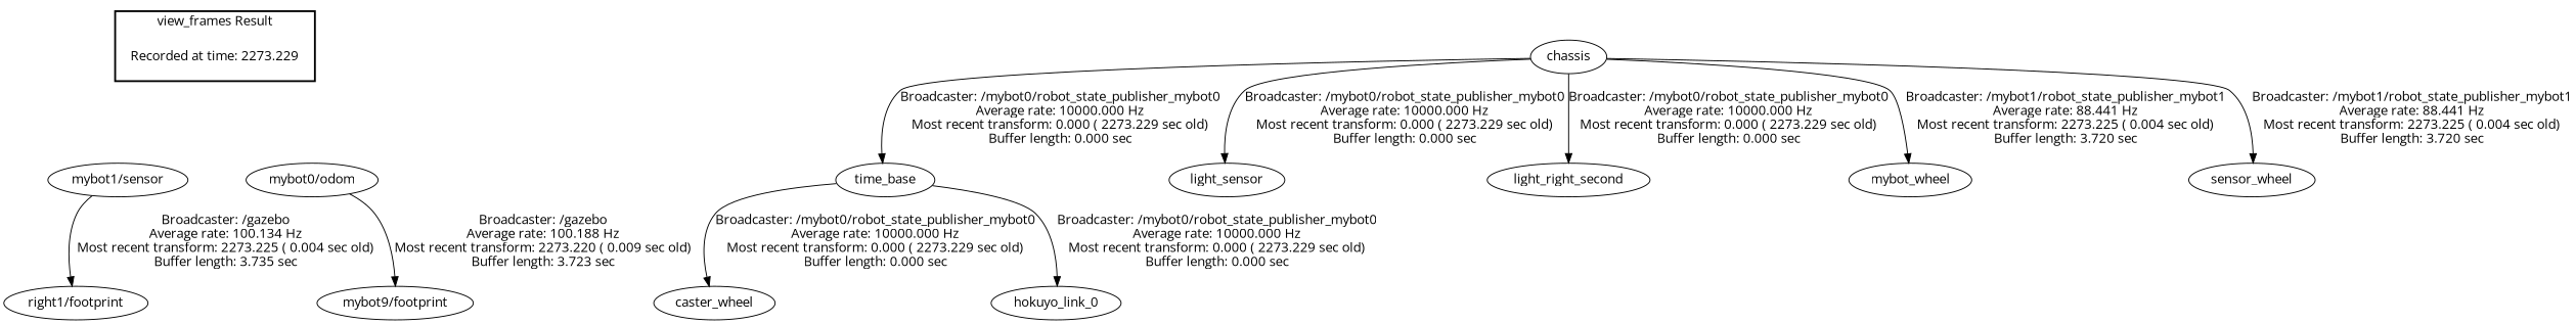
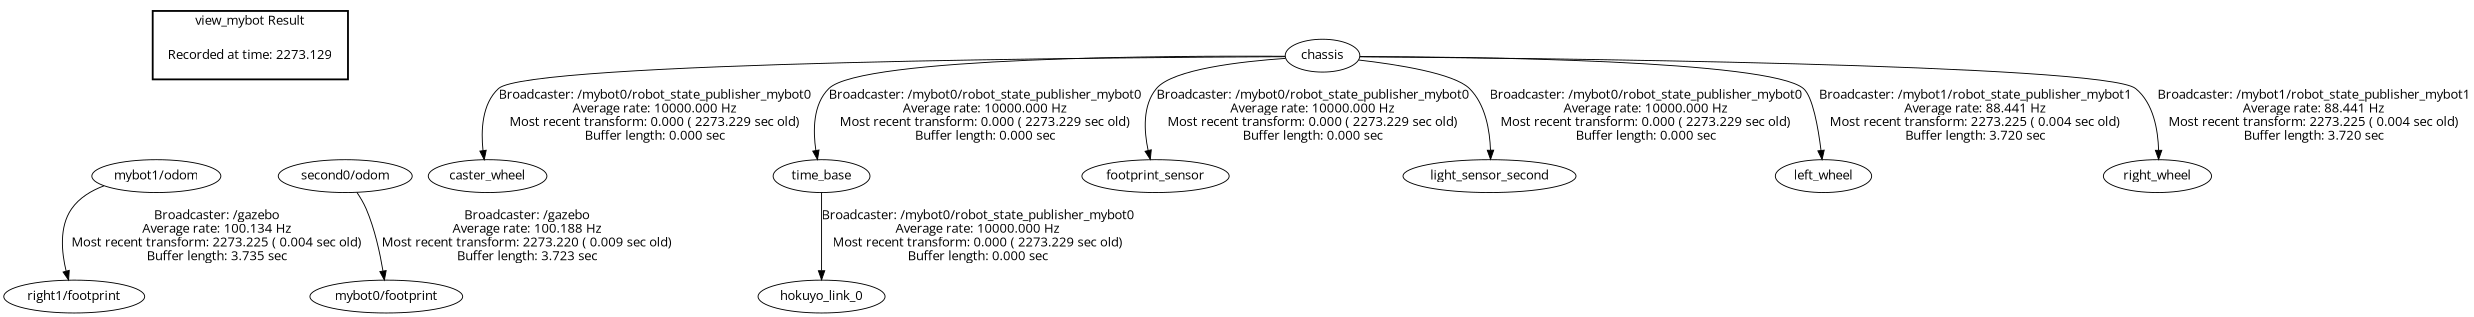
  digraph {
    fontname="Open Sans"
    node [fontname="Open Sans"]
    edge [fontname="Open Sans"]
-   "Recorded at time: 2273.229" [shape=plaintext]
-   "mybot1/odom" [label="mybot1/sensor"]
-   "mybot0/odom"
+   "Recorded at time: 2273.229" [shape=plaintext label="Recorded at time: 2273.129"]
+   "mybot1/odom"
+   "mybot0/odom" [label="second0/odom"]
    chassis
    caster_wheel
    n6 [label=time_base]
-   light_sensor
-   light_sensor_second [label=light_right_second]
-   left_wheel [label=mybot_wheel]
-   right_wheel [label=sensor_wheel]
+   light_sensor [label=footprint_sensor]
+   light_sensor_second
+   left_wheel
+   right_wheel
    hokuyo_link_0
    n12 [label="right1/footprint"]
-   "mybot0/footprint" [label="mybot9/footprint"]
+   "mybot0/footprint"
    subgraph cluster_1 {
      color=black
-     label="view_frames Result"
+     label="view_mybot Result"
      style=bold
      "Recorded at time: 2273.229"
    }
    "Recorded at time: 2273.229" -> "mybot1/odom" [style=invis]
    "Recorded at time: 2273.229" -> "mybot0/odom" [style=invis]
    "mybot1/odom" -> n12 [label="Broadcaster: /gazebo\nAverage rate: 100.134 Hz\nMost recent transform: 2273.225 ( 0.004 sec old)\nBuffer length: 3.735 sec\n"]
    "mybot0/odom" -> "mybot0/footprint" [label="Broadcaster: /gazebo\nAverage rate: 100.188 Hz\nMost recent transform: 2273.220 ( 0.009 sec old)\nBuffer length: 3.723 sec\n"]
-   n6 -> caster_wheel [label="Broadcaster: /mybot0/robot_state_publisher_mybot0\nAverage rate: 10000.000 Hz\nMost recent transform: 0.000 ( 2273.229 sec old)\nBuffer length: 0.000 sec\n"]
+   chassis -> caster_wheel [label="Broadcaster: /mybot0/robot_state_publisher_mybot0\nAverage rate: 10000.000 Hz\nMost recent transform: 0.000 ( 2273.229 sec old)\nBuffer length: 0.000 sec\n"]
    chassis -> n6 [label="Broadcaster: /mybot0/robot_state_publisher_mybot0\nAverage rate: 10000.000 Hz\nMost recent transform: 0.000 ( 2273.229 sec old)\nBuffer length: 0.000 sec\n"]
    chassis -> light_sensor [label="Broadcaster: /mybot0/robot_state_publisher_mybot0\nAverage rate: 10000.000 Hz\nMost recent transform: 0.000 ( 2273.229 sec old)\nBuffer length: 0.000 sec\n"]
    chassis -> light_sensor_second [label="Broadcaster: /mybot0/robot_state_publisher_mybot0\nAverage rate: 10000.000 Hz\nMost recent transform: 0.000 ( 2273.229 sec old)\nBuffer length: 0.000 sec\n"]
    chassis -> left_wheel [label="Broadcaster: /mybot1/robot_state_publisher_mybot1\nAverage rate: 88.441 Hz\nMost recent transform: 2273.225 ( 0.004 sec old)\nBuffer length: 3.720 sec\n"]
    chassis -> right_wheel [label="Broadcaster: /mybot1/robot_state_publisher_mybot1\nAverage rate: 88.441 Hz\nMost recent transform: 2273.225 ( 0.004 sec old)\nBuffer length: 3.720 sec\n"]
    n6 -> hokuyo_link_0 [label="Broadcaster: /mybot0/robot_state_publisher_mybot0\nAverage rate: 10000.000 Hz\nMost recent transform: 0.000 ( 2273.229 sec old)\nBuffer length: 0.000 sec\n"]
  }
